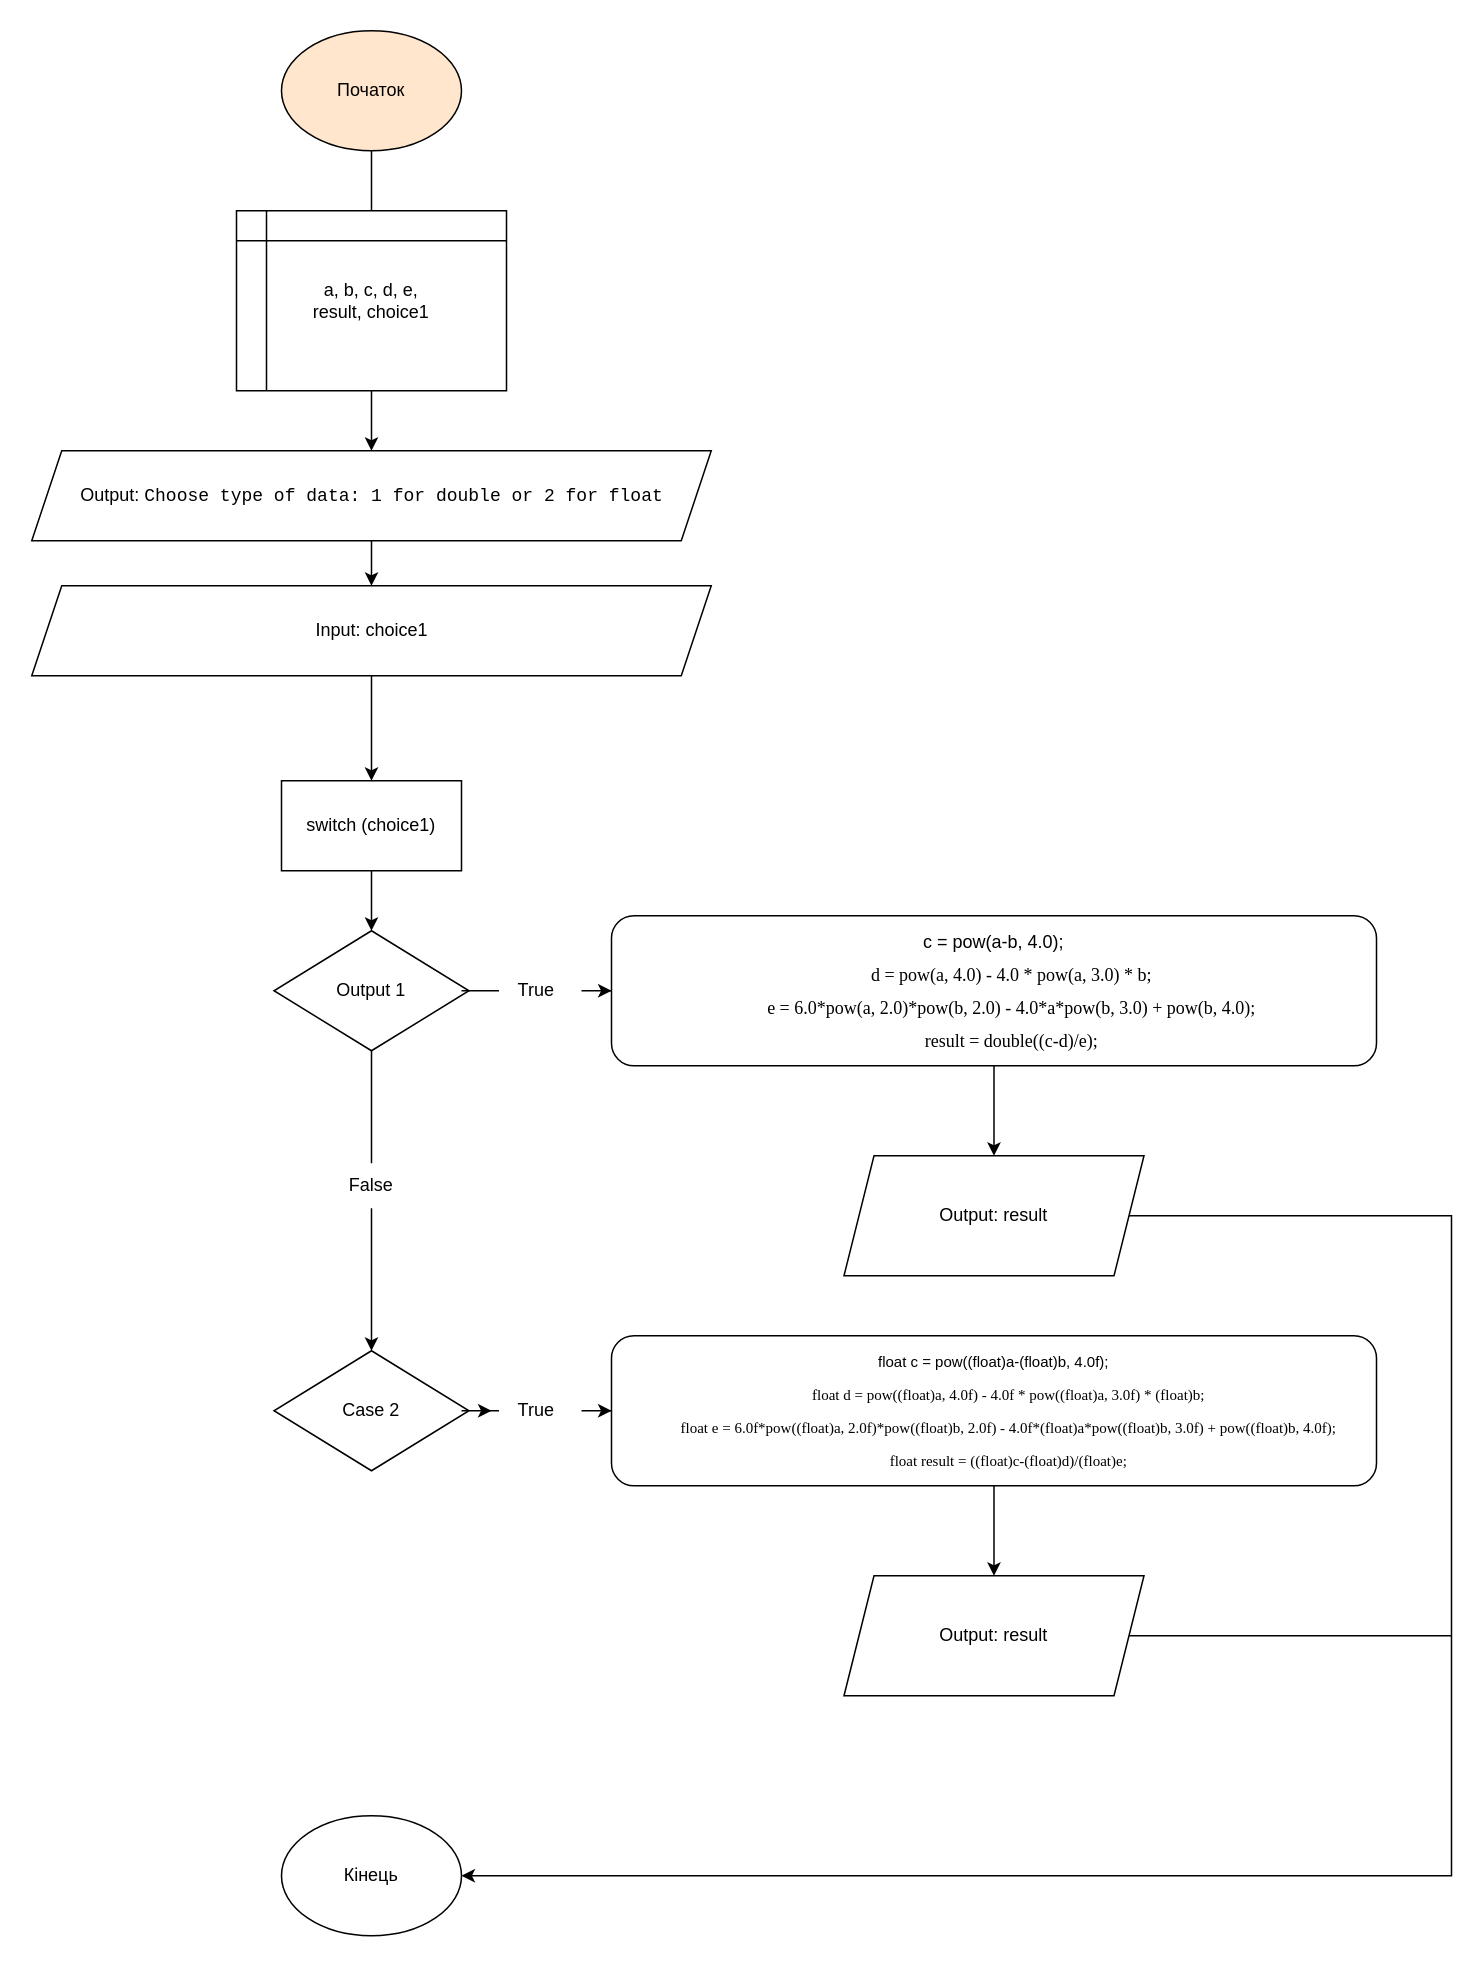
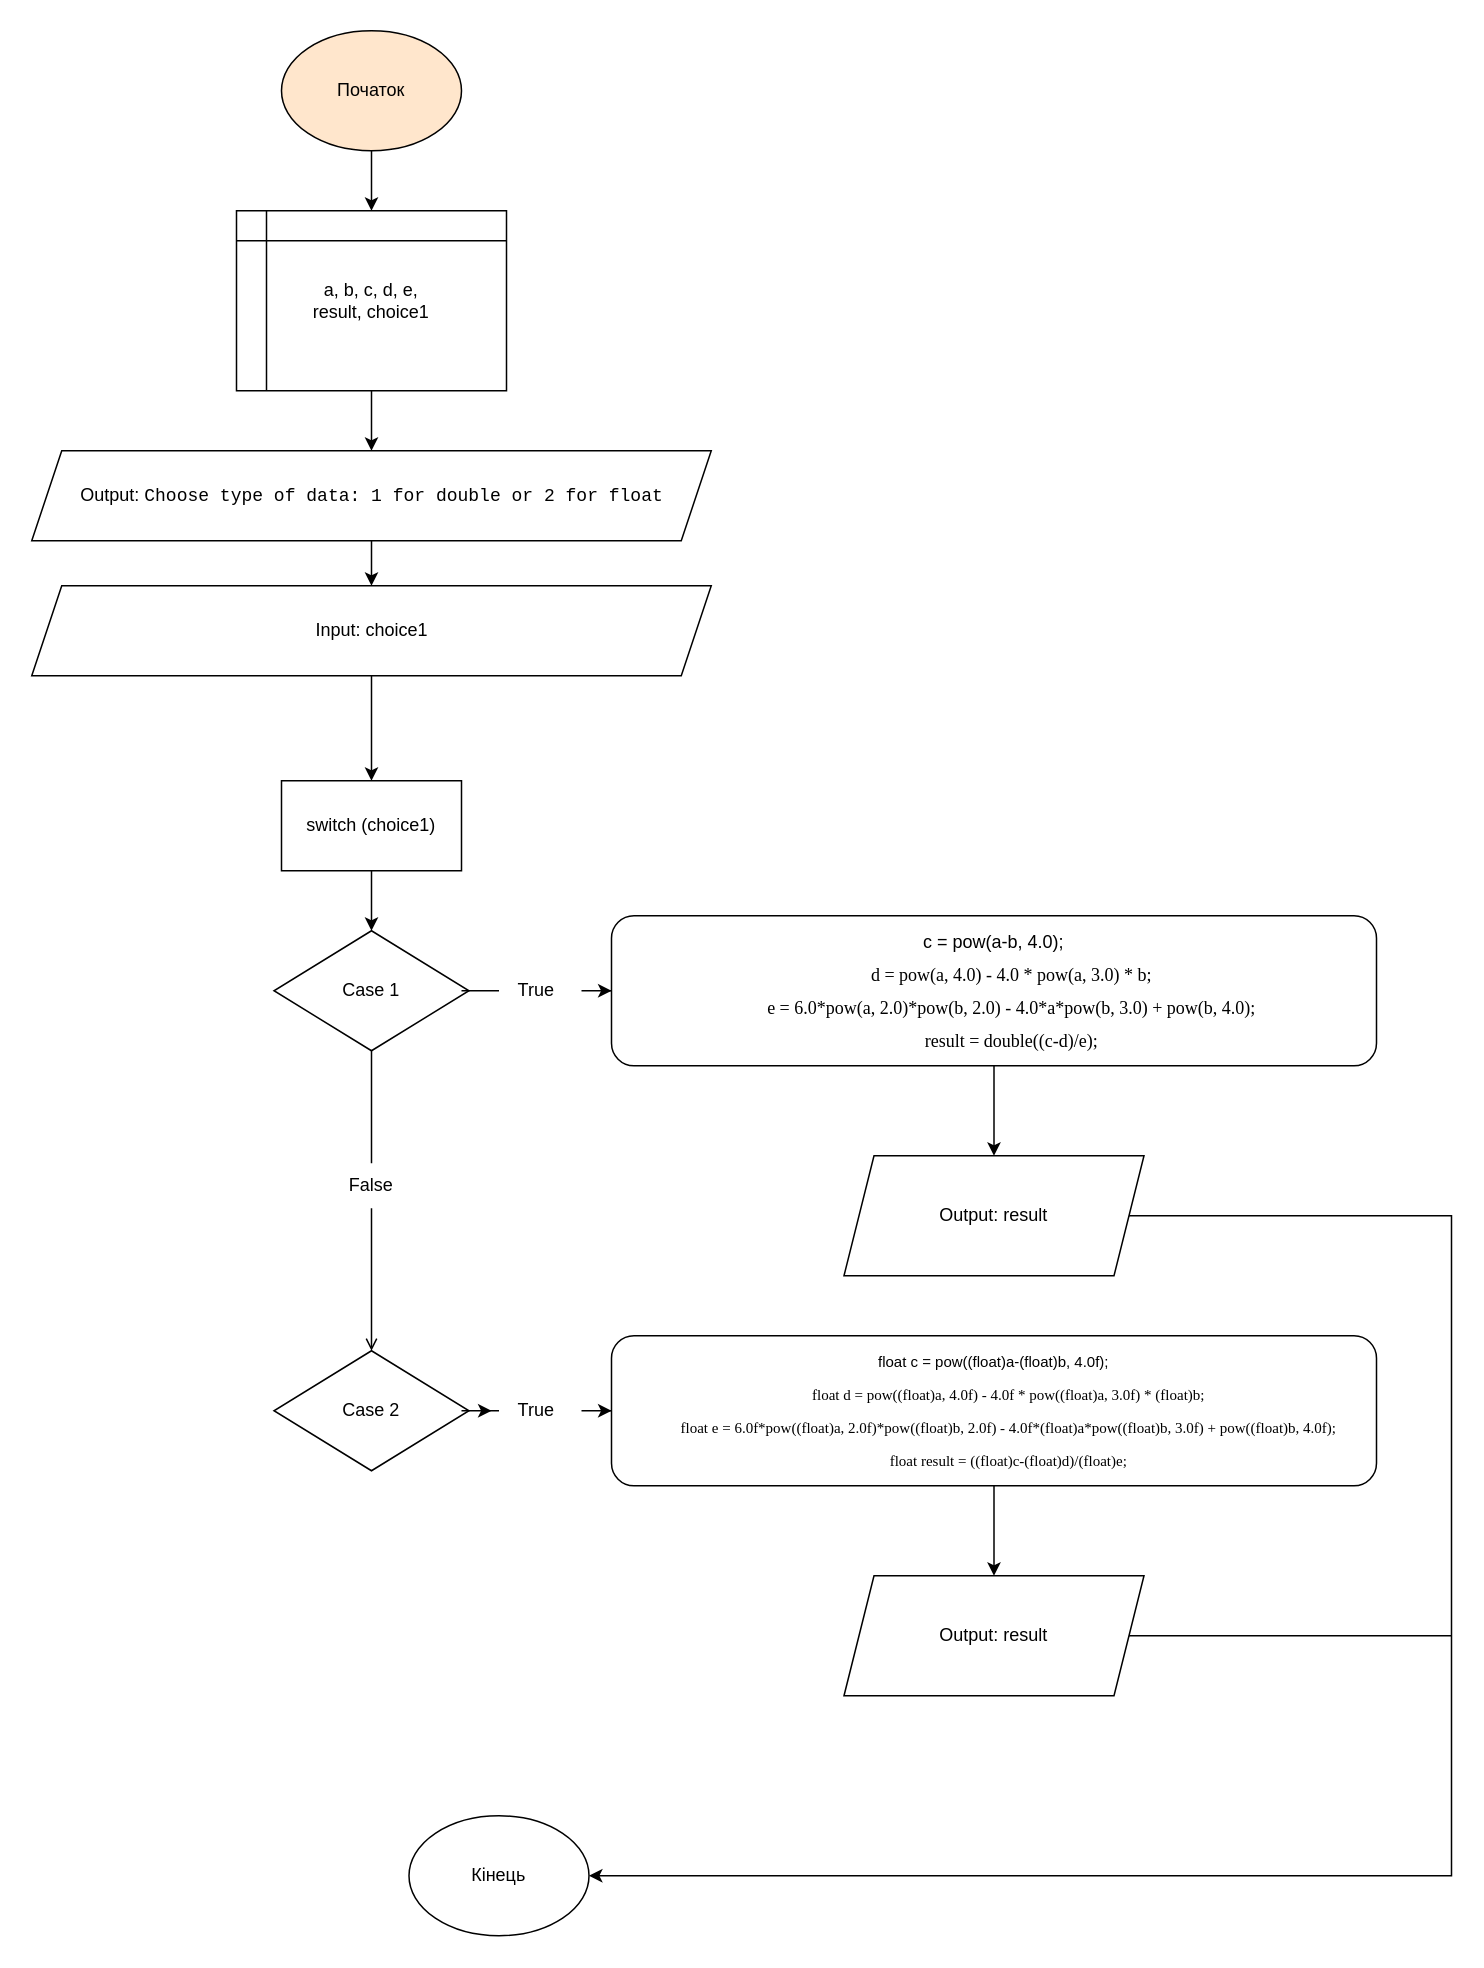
  <mxCell id="0" />
  <mxCell id="1" parent="0" />
- <mxCell id="2" value="" style="edgeStyle=orthogonalEdgeStyle;rounded=0;orthogonalLoop=1;jettySize=auto;html=1;endArrow=none;" edge="1" parent="1" source="3" target="5"><mxGeometry relative="1" as="geometry" /></mxCell>
+ <mxCell id="2" value="" style="edgeStyle=orthogonalEdgeStyle;rounded=0;orthogonalLoop=1;jettySize=auto;html=1;" edge="1" parent="1" source="3" target="5"><mxGeometry relative="1" as="geometry" /></mxCell>
  <mxCell id="3" value="Початок" style="ellipse;whiteSpace=wrap;html=1;fillColor=#ffe6cc;" vertex="1" parent="1"><mxGeometry x="187" y="20" width="120" height="80" as="geometry" /></mxCell>
  <mxCell id="4" value="" style="edgeStyle=orthogonalEdgeStyle;rounded=0;orthogonalLoop=1;jettySize=auto;html=1;" edge="1" parent="1" source="5" target="7"><mxGeometry relative="1" as="geometry" /></mxCell>
  <mxCell id="5" value="a, b, c, d, e,&lt;div&gt;result, choice1&lt;/div&gt;" style="shape=internalStorage;whiteSpace=wrap;html=1;backgroundOutline=1;" vertex="1" parent="1"><mxGeometry x="157" y="140" width="180" height="120" as="geometry" /></mxCell>
  <mxCell id="6" value="" style="edgeStyle=orthogonalEdgeStyle;rounded=0;orthogonalLoop=1;jettySize=auto;html=1;" edge="1" parent="1" source="7" target="14"><mxGeometry relative="1" as="geometry" /></mxCell>
  <mxCell id="7" value="&lt;p&gt;&lt;font style=&quot;font-size: 12px;&quot;&gt;Output:&amp;nbsp;&lt;span style=&quot;font-family: Consolas, &amp;quot;Courier New&amp;quot;, monospace; white-space: pre;&quot;&gt;Choose type of data: &lt;/span&gt;&lt;span style=&quot;font-family: Consolas, &amp;quot;Courier New&amp;quot;, monospace; white-space: pre;&quot;&gt;1&lt;/span&gt;&lt;span style=&quot;font-family: Consolas, &amp;quot;Courier New&amp;quot;, monospace; white-space: pre;&quot;&gt; for double or &lt;/span&gt;&lt;span style=&quot;font-family: Consolas, &amp;quot;Courier New&amp;quot;, monospace; white-space: pre;&quot;&gt;2&lt;/span&gt;&lt;span style=&quot;font-family: Consolas, &amp;quot;Courier New&amp;quot;, monospace; white-space: pre;&quot;&gt; for float&lt;/span&gt;&lt;/font&gt;&lt;/p&gt;" style="shape=parallelogram;perimeter=parallelogramPerimeter;whiteSpace=wrap;html=1;fixedSize=1;" vertex="1" parent="1"><mxGeometry x="20.5" y="300" width="453" height="60" as="geometry" /></mxCell>
  <mxCell id="8" value="" style="edgeStyle=orthogonalEdgeStyle;rounded=0;orthogonalLoop=1;jettySize=auto;html=1;" edge="1" parent="1" source="9" target="11"><mxGeometry relative="1" as="geometry" /></mxCell>
  <mxCell id="9" value="&lt;div style=&quot;line-height: 22px; white-space: pre;&quot;&gt;&lt;div style=&quot;&quot;&gt;&lt;span style=&quot;background-color: rgb(255, 255, 255);&quot;&gt;&lt;font face=&quot;Helvetica&quot;&gt;c = pow(a-b, 4.0);&lt;/font&gt;&lt;/span&gt;&lt;/div&gt;&lt;div style=&quot;&quot;&gt;&lt;span style=&quot;background-color: rgb(255, 255, 255);&quot;&gt;&lt;font face=&quot;L578_MjS-4KGwPgJQ-6D&quot;&gt;&amp;nbsp; &amp;nbsp; &amp;nbsp; &amp;nbsp; d = pow(a, 4.0) - 4.0 * pow(a, 3.0) * b;&lt;/font&gt;&lt;/span&gt;&lt;/div&gt;&lt;div style=&quot;&quot;&gt;&lt;span style=&quot;background-color: rgb(255, 255, 255);&quot;&gt;&lt;font face=&quot;L578_MjS-4KGwPgJQ-6D&quot;&gt;&amp;nbsp; &amp;nbsp; &amp;nbsp; &amp;nbsp; e = 6.0*pow(a, 2.0)*pow(b, 2.0) - 4.0*a*pow(b, 3.0) + pow(b, 4.0);&lt;/font&gt;&lt;/span&gt;&lt;/div&gt;&lt;div style=&quot;&quot;&gt;&lt;span style=&quot;background-color: rgb(255, 255, 255);&quot;&gt;&lt;font face=&quot;L578_MjS-4KGwPgJQ-6D&quot;&gt;&amp;nbsp; &amp;nbsp; &amp;nbsp; &amp;nbsp; result = double((c-d)/e);&lt;/font&gt;&lt;/span&gt;&lt;/div&gt;&lt;/div&gt;" style="rounded=1;whiteSpace=wrap;html=1;align=center;" vertex="1" parent="1"><mxGeometry x="407" y="610" width="510" height="100" as="geometry" /></mxCell>
  <mxCell id="10" value="" style="edgeStyle=orthogonalEdgeStyle;rounded=0;orthogonalLoop=1;jettySize=auto;html=1;" edge="1" parent="1" source="11" target="12"><mxGeometry relative="1" as="geometry"><Array as="points"><mxPoint x="967" y="810" /><mxPoint x="967" y="1250" /></Array></mxGeometry></mxCell>
  <mxCell id="11" value="Output: result" style="shape=parallelogram;perimeter=parallelogramPerimeter;whiteSpace=wrap;html=1;fixedSize=1;" vertex="1" parent="1"><mxGeometry x="562" y="770" width="200" height="80" as="geometry" /></mxCell>
- <mxCell id="12" value="Кінець" style="ellipse;whiteSpace=wrap;html=1;" vertex="1" parent="1"><mxGeometry x="187" y="1210" width="120" height="80" as="geometry" /></mxCell>
+ <mxCell id="12" value="Кінець" style="ellipse;whiteSpace=wrap;html=1;" vertex="1" parent="1"><mxGeometry x="272" y="1210" width="120" height="80" as="geometry" /></mxCell>
  <mxCell id="13" value="" style="edgeStyle=orthogonalEdgeStyle;rounded=0;orthogonalLoop=1;jettySize=auto;html=1;" edge="1" parent="1" source="14" target="16"><mxGeometry relative="1" as="geometry" /></mxCell>
  <mxCell id="14" value="&lt;p&gt;Input: choice1&lt;/p&gt;" style="shape=parallelogram;perimeter=parallelogramPerimeter;whiteSpace=wrap;html=1;fixedSize=1;" vertex="1" parent="1"><mxGeometry x="20.5" y="390" width="453" height="60" as="geometry" /></mxCell>
  <mxCell id="15" value="" style="edgeStyle=orthogonalEdgeStyle;rounded=0;orthogonalLoop=1;jettySize=auto;html=1;" edge="1" parent="1" source="16" target="19"><mxGeometry relative="1" as="geometry" /></mxCell>
  <mxCell id="16" value="switch (choice1)" style="rounded=0;whiteSpace=wrap;html=1;" vertex="1" parent="1"><mxGeometry x="187" y="520" width="120" height="60" as="geometry" /></mxCell>
  <mxCell id="17" value="" style="edgeStyle=orthogonalEdgeStyle;rounded=0;orthogonalLoop=1;jettySize=auto;html=1;" edge="1" parent="1" source="21" target="9"><mxGeometry relative="1" as="geometry" /></mxCell>
- <mxCell id="18" style="edgeStyle=orthogonalEdgeStyle;rounded=0;orthogonalLoop=1;jettySize=auto;html=1;entryX=0.5;entryY=0;entryDx=0;entryDy=0;" edge="1" parent="1" source="31" target="27"><mxGeometry relative="1" as="geometry" /></mxCell>
- <mxCell id="19" value="Output 1" style="rhombus;whiteSpace=wrap;html=1;" vertex="1" parent="1"><mxGeometry x="182" y="620" width="130" height="80" as="geometry" /></mxCell>
+ <mxCell id="18" style="edgeStyle=orthogonalEdgeStyle;rounded=0;orthogonalLoop=1;jettySize=auto;html=1;entryX=0.5;entryY=0;entryDx=0;entryDy=0;endArrow=open;" edge="1" parent="1" source="31" target="27"><mxGeometry relative="1" as="geometry" /></mxCell>
+ <mxCell id="19" value="Case 1" style="rhombus;whiteSpace=wrap;html=1;" vertex="1" parent="1"><mxGeometry x="182" y="620" width="130" height="80" as="geometry" /></mxCell>
  <mxCell id="20" value="" style="edgeStyle=orthogonalEdgeStyle;rounded=0;orthogonalLoop=1;jettySize=auto;html=1;endArrow=none;endFill=0;" edge="1" parent="1" source="19" target="21"><mxGeometry relative="1" as="geometry"><mxPoint x="312" y="660" as="sourcePoint" /><mxPoint x="407" y="660" as="targetPoint" /></mxGeometry></mxCell>
  <mxCell id="21" value="True" style="text;html=1;align=center;verticalAlign=middle;whiteSpace=wrap;rounded=0;" vertex="1" parent="1"><mxGeometry x="327" y="645" width="60" height="30" as="geometry" /></mxCell>
  <mxCell id="22" value="" style="edgeStyle=orthogonalEdgeStyle;rounded=0;orthogonalLoop=1;jettySize=auto;html=1;" edge="1" parent="1" source="23" target="25"><mxGeometry relative="1" as="geometry" /></mxCell>
  <mxCell id="23" value="&lt;div style=&quot;line-height: 22px; white-space: pre;&quot;&gt;&lt;div style=&quot;font-size: 10px;&quot;&gt;&lt;div style=&quot;line-height: 22px;&quot;&gt;&lt;div style=&quot;&quot;&gt;&lt;span style=&quot;background-color: rgb(255, 255, 255);&quot;&gt;&lt;font style=&quot;font-size: 10px;&quot; face=&quot;Helvetica&quot;&gt;float c = pow((float)a-(float)b, 4.0f);&lt;/font&gt;&lt;/span&gt;&lt;/div&gt;&lt;div style=&quot;&quot;&gt;&lt;span style=&quot;background-color: rgb(255, 255, 255);&quot;&gt;&lt;font style=&quot;font-size: 10px;&quot; face=&quot;RrGOQSwc_oRPMZOTUvMV&quot;&gt;&amp;nbsp; &amp;nbsp; &amp;nbsp; &amp;nbsp; float d = pow((float)a, 4.0f) - 4.0f * pow((float)a, 3.0f) * (float)b;&lt;/font&gt;&lt;/span&gt;&lt;/div&gt;&lt;div style=&quot;&quot;&gt;&lt;span style=&quot;background-color: rgb(255, 255, 255);&quot;&gt;&lt;font style=&quot;font-size: 10px;&quot; face=&quot;RrGOQSwc_oRPMZOTUvMV&quot;&gt;&amp;nbsp; &amp;nbsp; &amp;nbsp; &amp;nbsp; float e = 6.0f*pow((float)a, 2.0f)*pow((float)b, 2.0f) - 4.0f*(float)a*pow((float)b, 3.0f) + pow((float)b, 4.0f);&lt;/font&gt;&lt;/span&gt;&lt;/div&gt;&lt;div style=&quot;&quot;&gt;&lt;span style=&quot;background-color: rgb(255, 255, 255);&quot;&gt;&lt;font style=&quot;font-size: 10px;&quot; face=&quot;RrGOQSwc_oRPMZOTUvMV&quot;&gt;&amp;nbsp; &amp;nbsp; &amp;nbsp; &amp;nbsp; float result = ((float)c-(float)d)/(float)e;&lt;/font&gt;&lt;/span&gt;&lt;/div&gt;&lt;/div&gt;&lt;/div&gt;&lt;/div&gt;" style="rounded=1;whiteSpace=wrap;html=1;align=center;" vertex="1" parent="1"><mxGeometry x="407" y="890" width="510" height="100" as="geometry" /></mxCell>
  <mxCell id="24" style="edgeStyle=orthogonalEdgeStyle;rounded=0;orthogonalLoop=1;jettySize=auto;html=1;exitX=1;exitY=0.5;exitDx=0;exitDy=0;endArrow=none;endFill=0;" edge="1" parent="1" source="25"><mxGeometry relative="1" as="geometry"><mxPoint x="967" y="1090" as="targetPoint" /></mxGeometry></mxCell>
  <mxCell id="25" value="Output: result" style="shape=parallelogram;perimeter=parallelogramPerimeter;whiteSpace=wrap;html=1;fixedSize=1;" vertex="1" parent="1"><mxGeometry x="562" y="1050" width="200" height="80" as="geometry" /></mxCell>
  <mxCell id="26" value="" style="edgeStyle=orthogonalEdgeStyle;rounded=0;orthogonalLoop=1;jettySize=auto;html=1;" edge="1" parent="1" source="29" target="23"><mxGeometry relative="1" as="geometry" /></mxCell>
  <mxCell id="27" value="Case 2" style="rhombus;whiteSpace=wrap;html=1;" vertex="1" parent="1"><mxGeometry x="182" y="900" width="130" height="80" as="geometry" /></mxCell>
  <mxCell id="28" value="" style="edgeStyle=orthogonalEdgeStyle;rounded=0;orthogonalLoop=1;jettySize=auto;html=1;" edge="1" parent="1" source="27" target="29"><mxGeometry relative="1" as="geometry"><mxPoint x="312" y="940" as="sourcePoint" /><mxPoint x="407" y="940" as="targetPoint" /></mxGeometry></mxCell>
  <mxCell id="29" value="True" style="text;html=1;align=center;verticalAlign=middle;whiteSpace=wrap;rounded=0;" vertex="1" parent="1"><mxGeometry x="327" y="925" width="60" height="30" as="geometry" /></mxCell>
  <mxCell id="30" value="" style="edgeStyle=orthogonalEdgeStyle;rounded=0;orthogonalLoop=1;jettySize=auto;html=1;entryX=0.5;entryY=0;entryDx=0;entryDy=0;endArrow=none;endFill=0;" edge="1" parent="1" source="19" target="31"><mxGeometry relative="1" as="geometry"><mxPoint x="247" y="700" as="sourcePoint" /><mxPoint x="247" y="900" as="targetPoint" /></mxGeometry></mxCell>
  <mxCell id="31" value="False" style="text;html=1;align=center;verticalAlign=middle;whiteSpace=wrap;rounded=0;" vertex="1" parent="1"><mxGeometry x="217" y="775" width="60" height="30" as="geometry" /></mxCell>
